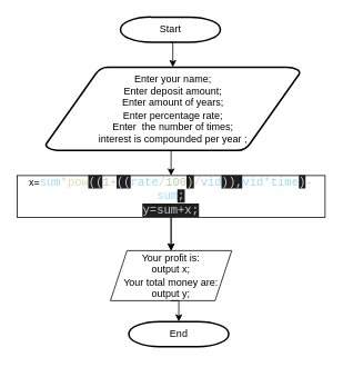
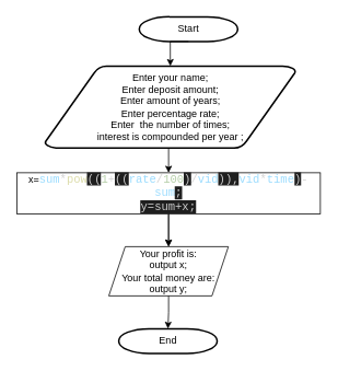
  <mxCell id="0" />
  <mxCell id="1" parent="0" />
- <mxCell id="2" value="Start" style="shape=mxgraph.flowchart.terminator;strokeWidth=2;gradientColor=none;gradientDirection=north;fontStyle=0;html=1;" parent="1" vertex="1"><mxGeometry x="144.25" y="20" width="120" height="30" as="geometry" /></mxCell>
+ <mxCell id="2" value="Start" style="shape=mxgraph.flowchart.terminator;strokeWidth=2;gradientColor=none;gradientDirection=north;fontStyle=0;html=1;" parent="1" vertex="1"><mxGeometry x="169.25" y="20" width="120" height="30" as="geometry" /></mxCell>
  <mxCell id="3" style="edgeStyle=orthogonalEdgeStyle;rounded=0;orthogonalLoop=1;jettySize=auto;html=1;exitX=0.5;exitY=1;exitDx=0;exitDy=0;exitPerimeter=0;entryX=0.5;entryY=0;entryDx=0;entryDy=0;" parent="1" source="4" target="7" edge="1"><mxGeometry relative="1" as="geometry" /></mxCell>
  <mxCell id="4" value="Enter your name&lt;span style=&quot;background-color: initial;&quot;&gt;;&lt;/span&gt;&lt;br&gt;Enter deposit amount&lt;span style=&quot;background-color: initial;&quot;&gt;;&lt;/span&gt;&lt;br&gt;Enter&amp;nbsp;amount of years&lt;span style=&quot;background-color: initial;&quot;&gt;;&lt;/span&gt;&lt;br&gt;Enter&amp;nbsp;percentage rate&lt;span style=&quot;background-color: initial;&quot;&gt;;&lt;/span&gt;&lt;br&gt;Enter &amp;nbsp;the number of times;&lt;br&gt;interest is compounded per year ;" style="shape=mxgraph.flowchart.data;strokeWidth=2;gradientColor=none;gradientDirection=north;fontStyle=0;html=1;" parent="1" vertex="1"><mxGeometry x="54.25" y="80" width="305.75" height="100" as="geometry" /></mxCell>
- <mxCell id="5" value="End" style="shape=mxgraph.flowchart.terminator;strokeWidth=2;gradientColor=none;gradientDirection=north;fontStyle=0;html=1;" parent="1" vertex="1"><mxGeometry x="154.25" y="385" width="120" height="30" as="geometry" /></mxCell>
+ <mxCell id="5" value="End" style="shape=mxgraph.flowchart.terminator;strokeWidth=2;gradientColor=none;gradientDirection=north;fontStyle=0;html=1;" parent="1" vertex="1"><mxGeometry x="144.25" y="400" width="120" height="30" as="geometry" /></mxCell>
  <mxCell id="6" style="edgeStyle=orthogonalEdgeStyle;rounded=0;orthogonalLoop=1;jettySize=auto;html=1;" edge="1" parent="1" source="7" target="8"><mxGeometry relative="1" as="geometry" /></mxCell>
  <mxCell id="7" value="x=&lt;span style=&quot;font-family: Consolas, &amp;quot;Courier New&amp;quot;, monospace; font-size: 14px; color: rgb(156, 220, 254);&quot;&gt;sum&lt;/span&gt;&lt;span style=&quot;font-family: Consolas, &amp;quot;Courier New&amp;quot;, monospace; font-size: 14px; color: rgb(212, 212, 212);&quot;&gt;*&lt;/span&gt;&lt;span style=&quot;font-family: Consolas, &amp;quot;Courier New&amp;quot;, monospace; font-size: 14px; color: rgb(220, 220, 170);&quot;&gt;pow&lt;/span&gt;&lt;span style=&quot;background-color: rgb(31, 31, 31); color: rgb(204, 204, 204); font-family: Consolas, &amp;quot;Courier New&amp;quot;, monospace; font-size: 14px;&quot;&gt;((&lt;/span&gt;&lt;span style=&quot;font-family: Consolas, &amp;quot;Courier New&amp;quot;, monospace; font-size: 14px; color: rgb(181, 206, 168);&quot;&gt;1&lt;/span&gt;&lt;span style=&quot;font-family: Consolas, &amp;quot;Courier New&amp;quot;, monospace; font-size: 14px; color: rgb(212, 212, 212);&quot;&gt;+&lt;/span&gt;&lt;span style=&quot;background-color: rgb(31, 31, 31); color: rgb(204, 204, 204); font-family: Consolas, &amp;quot;Courier New&amp;quot;, monospace; font-size: 14px;&quot;&gt;((&lt;/span&gt;&lt;span style=&quot;font-family: Consolas, &amp;quot;Courier New&amp;quot;, monospace; font-size: 14px; color: rgb(156, 220, 254);&quot;&gt;rate&lt;/span&gt;&lt;span style=&quot;font-family: Consolas, &amp;quot;Courier New&amp;quot;, monospace; font-size: 14px; color: rgb(212, 212, 212);&quot;&gt;/&lt;/span&gt;&lt;span style=&quot;font-family: Consolas, &amp;quot;Courier New&amp;quot;, monospace; font-size: 14px; color: rgb(181, 206, 168);&quot;&gt;100&lt;/span&gt;&lt;span style=&quot;background-color: rgb(31, 31, 31); color: rgb(204, 204, 204); font-family: Consolas, &amp;quot;Courier New&amp;quot;, monospace; font-size: 14px;&quot;&gt;)&lt;/span&gt;&lt;span style=&quot;font-family: Consolas, &amp;quot;Courier New&amp;quot;, monospace; font-size: 14px; color: rgb(212, 212, 212);&quot;&gt;/&lt;/span&gt;&lt;span style=&quot;font-family: Consolas, &amp;quot;Courier New&amp;quot;, monospace; font-size: 14px; color: rgb(156, 220, 254);&quot;&gt;vid&lt;/span&gt;&lt;span style=&quot;background-color: rgb(31, 31, 31); color: rgb(204, 204, 204); font-family: Consolas, &amp;quot;Courier New&amp;quot;, monospace; font-size: 14px;&quot;&gt;)),&lt;/span&gt;&lt;span style=&quot;font-family: Consolas, &amp;quot;Courier New&amp;quot;, monospace; font-size: 14px; color: rgb(156, 220, 254);&quot;&gt;vid&lt;/span&gt;&lt;span style=&quot;font-family: Consolas, &amp;quot;Courier New&amp;quot;, monospace; font-size: 14px; color: rgb(212, 212, 212);&quot;&gt;*&lt;/span&gt;&lt;span style=&quot;font-family: Consolas, &amp;quot;Courier New&amp;quot;, monospace; font-size: 14px; color: rgb(156, 220, 254);&quot;&gt;time&lt;/span&gt;&lt;span style=&quot;background-color: rgb(31, 31, 31); color: rgb(204, 204, 204); font-family: Consolas, &amp;quot;Courier New&amp;quot;, monospace; font-size: 14px;&quot;&gt;)&lt;/span&gt;&lt;span style=&quot;font-family: Consolas, &amp;quot;Courier New&amp;quot;, monospace; font-size: 14px; color: rgb(212, 212, 212);&quot;&gt;-&lt;/span&gt;&lt;span style=&quot;font-family: Consolas, &amp;quot;Courier New&amp;quot;, monospace; font-size: 14px; color: rgb(156, 220, 254);&quot;&gt;sum&lt;/span&gt;&lt;span style=&quot;background-color: rgb(31, 31, 31); color: rgb(204, 204, 204); font-family: Consolas, &amp;quot;Courier New&amp;quot;, monospace; font-size: 14px;&quot;&gt;;&lt;br&gt;y=sum+x;&lt;br&gt;&lt;/span&gt;" style="rounded=0;whiteSpace=wrap;html=1;" parent="1" vertex="1"><mxGeometry x="20" y="210" width="370" height="50" as="geometry" /></mxCell>
  <mxCell id="8" value="Your profit is:&lt;br&gt;output x;&lt;br&gt;Your total money are:&lt;br&gt;output y;" style="shape=parallelogram;perimeter=parallelogramPerimeter;whiteSpace=wrap;html=1;fixedSize=1;rotation=0;direction=east;" parent="1" vertex="1"><mxGeometry x="132.12" y="300" width="145.75" height="60" as="geometry" /></mxCell>
  <mxCell id="9" style="edgeStyle=orthogonalEdgeStyle;rounded=0;orthogonalLoop=1;jettySize=auto;html=1;exitX=0.5;exitY=1;exitDx=0;exitDy=0;entryX=0.5;entryY=0;entryDx=0;entryDy=0;entryPerimeter=0;" parent="1" source="8" target="5" edge="1"><mxGeometry relative="1" as="geometry" /></mxCell>
  <mxCell id="10" style="edgeStyle=orthogonalEdgeStyle;rounded=0;orthogonalLoop=1;jettySize=auto;html=1;exitX=0.5;exitY=1;exitDx=0;exitDy=0;exitPerimeter=0;entryX=0.5;entryY=0;entryDx=0;entryDy=0;entryPerimeter=0;" parent="1" source="2" target="4" edge="1"><mxGeometry relative="1" as="geometry" /></mxCell>
  <mxCell id="11" style="edgeStyle=orthogonalEdgeStyle;rounded=0;orthogonalLoop=1;jettySize=auto;html=1;exitX=0.5;exitY=1;exitDx=0;exitDy=0;entryX=0.5;entryY=0;entryDx=0;entryDy=0;" parent="1" source="7" target="8" edge="1"><mxGeometry relative="1" as="geometry" /></mxCell>
